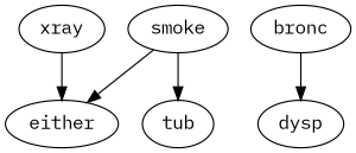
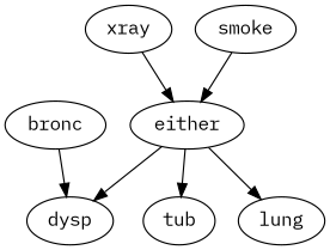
  digraph {
    fontname="IBM Plex Mono"
    node [fontname="IBM Plex Mono"]
    edge [fontname="IBM Plex Mono"]
    either
    tub
+   lung
    dysp
    xray
    smoke
    bronc
-   smoke -> tub
+   either -> tub
+   either -> lung
+   either -> dysp
    xray -> either
    smoke -> either
    bronc -> dysp
  }
